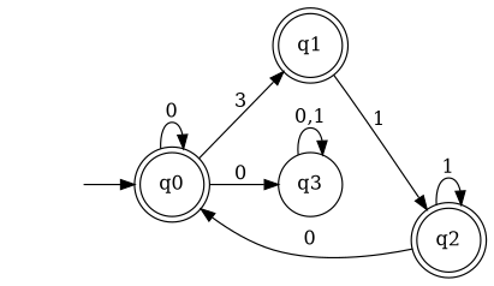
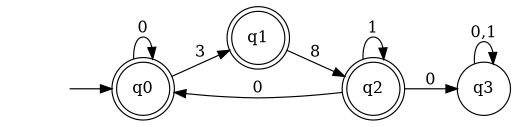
  digraph {
    rankdir=LR
    node [shape=doublecircle]
    n1 [label=q0]
    n2 [label=q1]
    n3 [label=q2]
    n4 [label=q3 shape=circle]
    "" [shape=none]
    n1 -> n1 [label=0]
    n1 -> n2 [label=3]
-   n2 -> n3 [label=1]
+   n2 -> n3 [label=8]
    n3 -> n1 [label=0]
    n3 -> n3 [label=1]
-   n1 -> n4 [label=0]
+   n3 -> n4 [label=0]
    n4 -> n4 [label="0,1"]
    "" -> n1
  }
